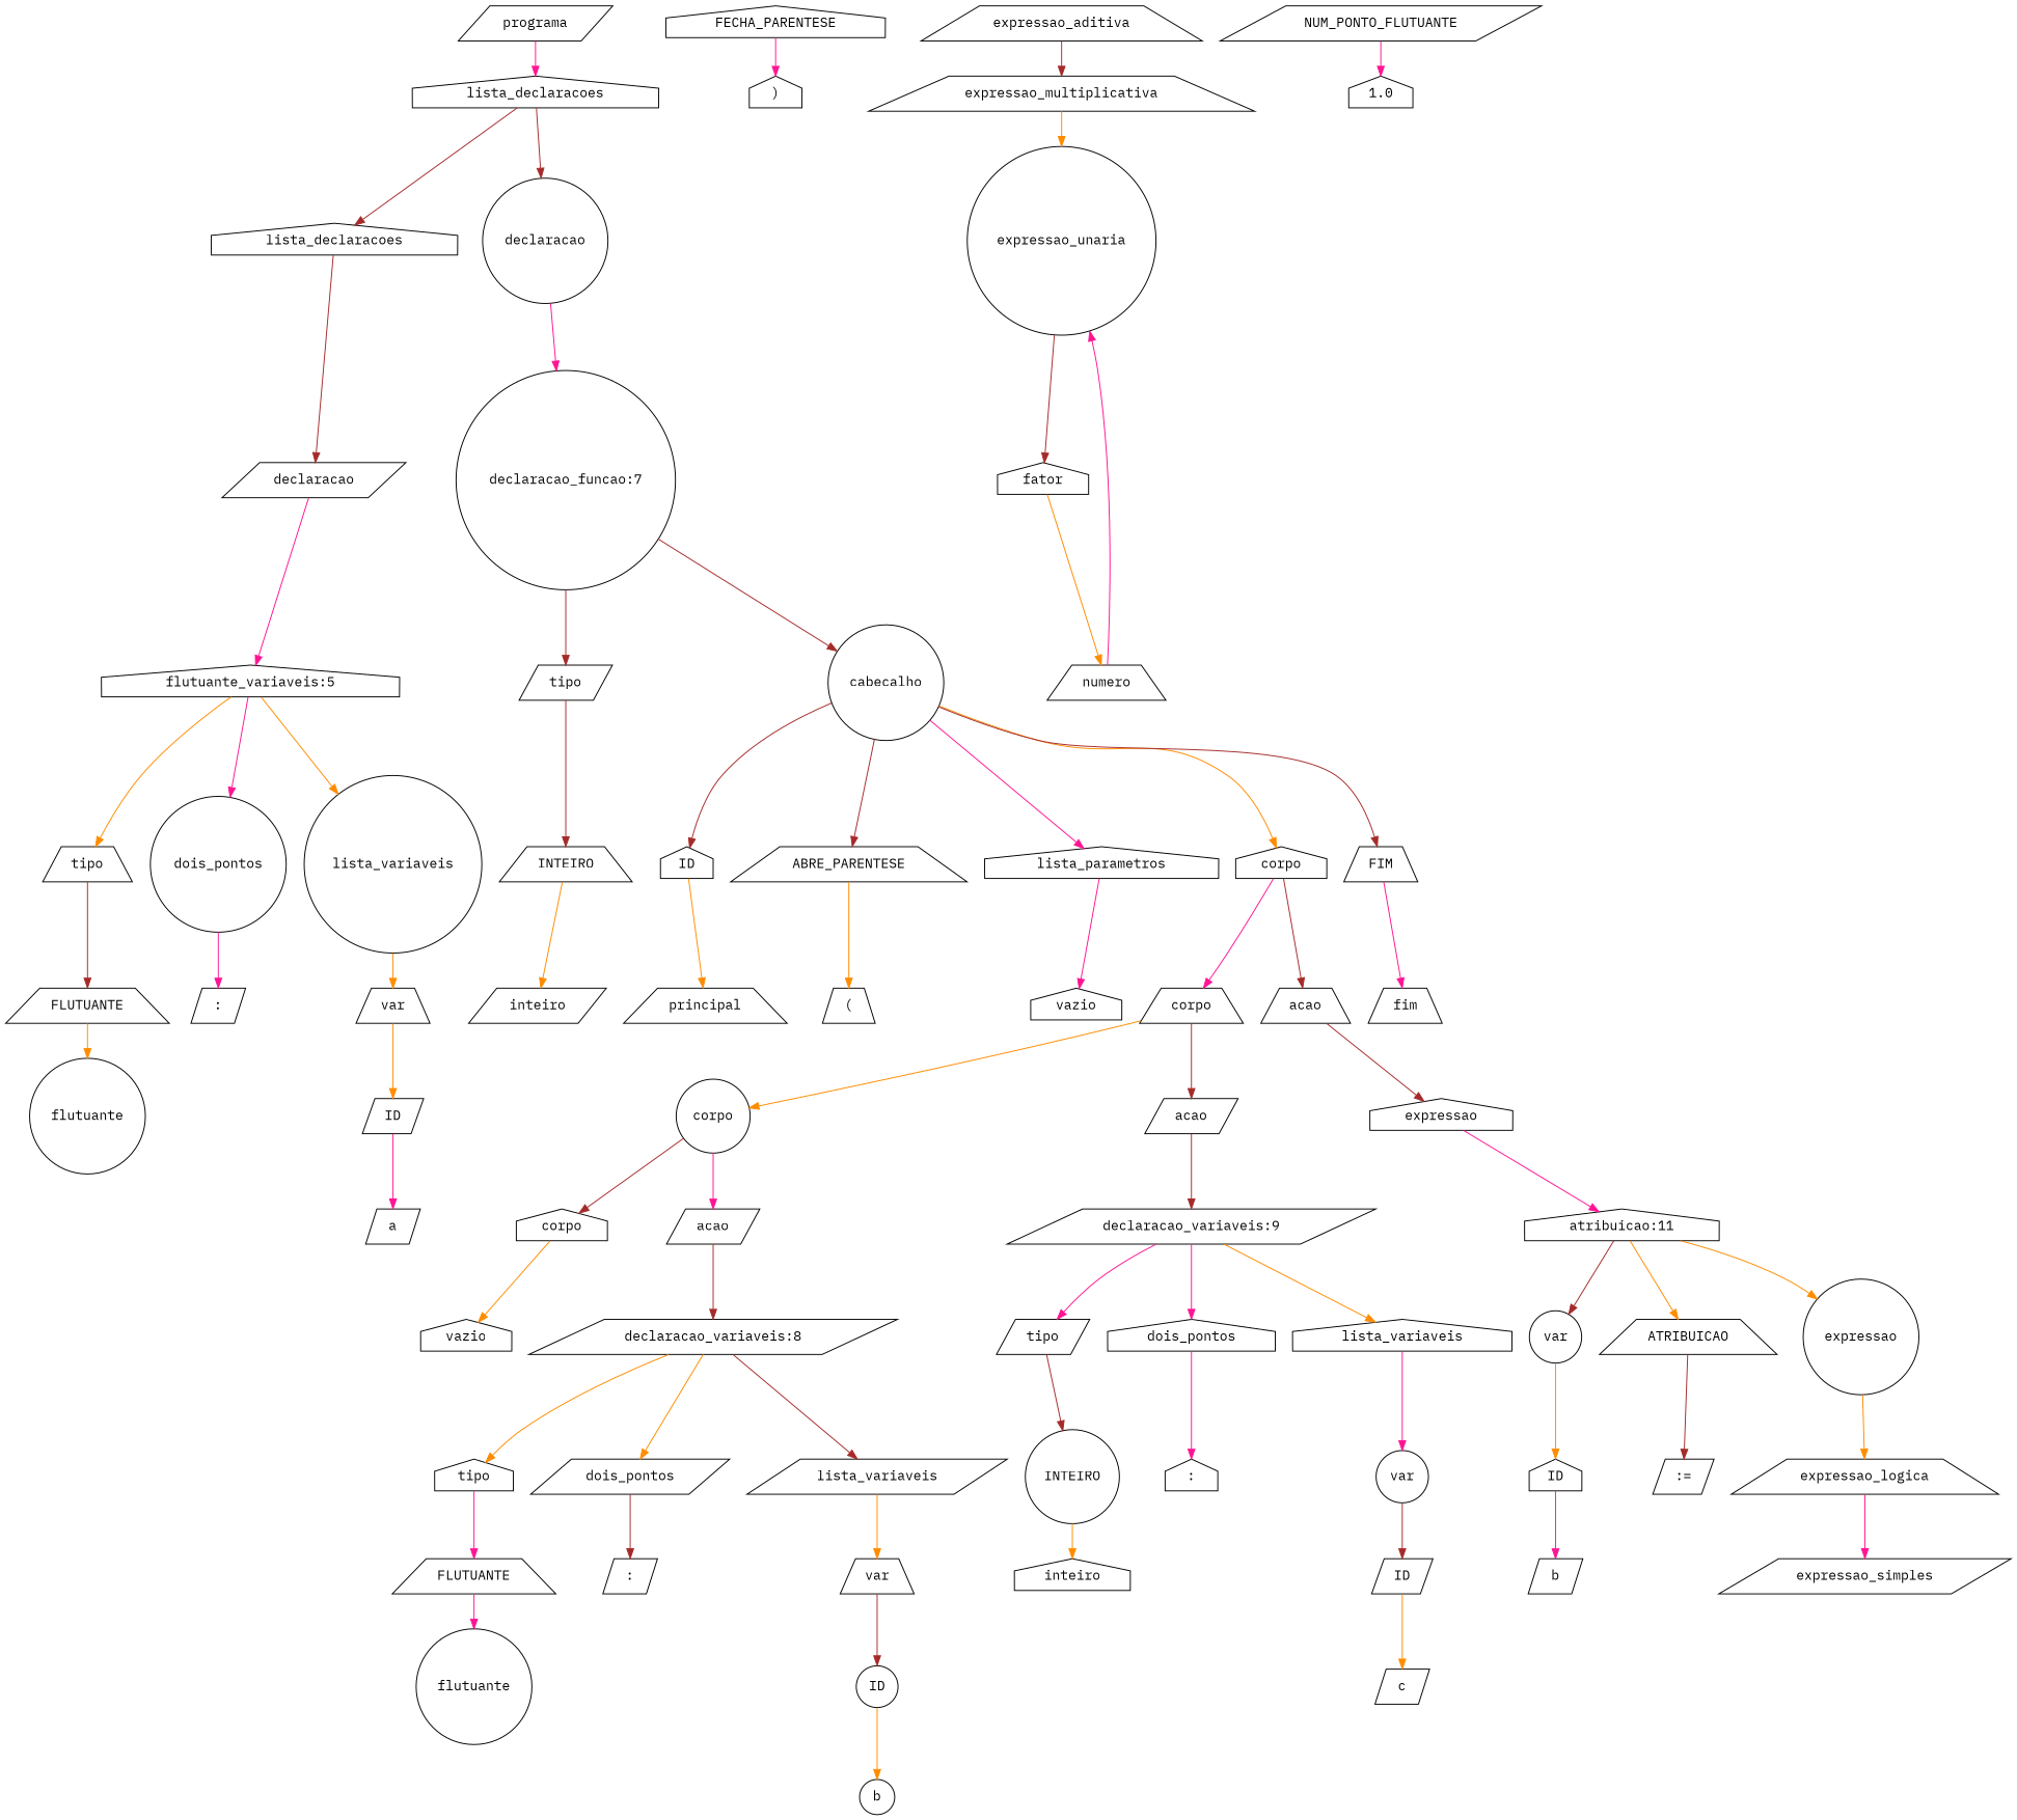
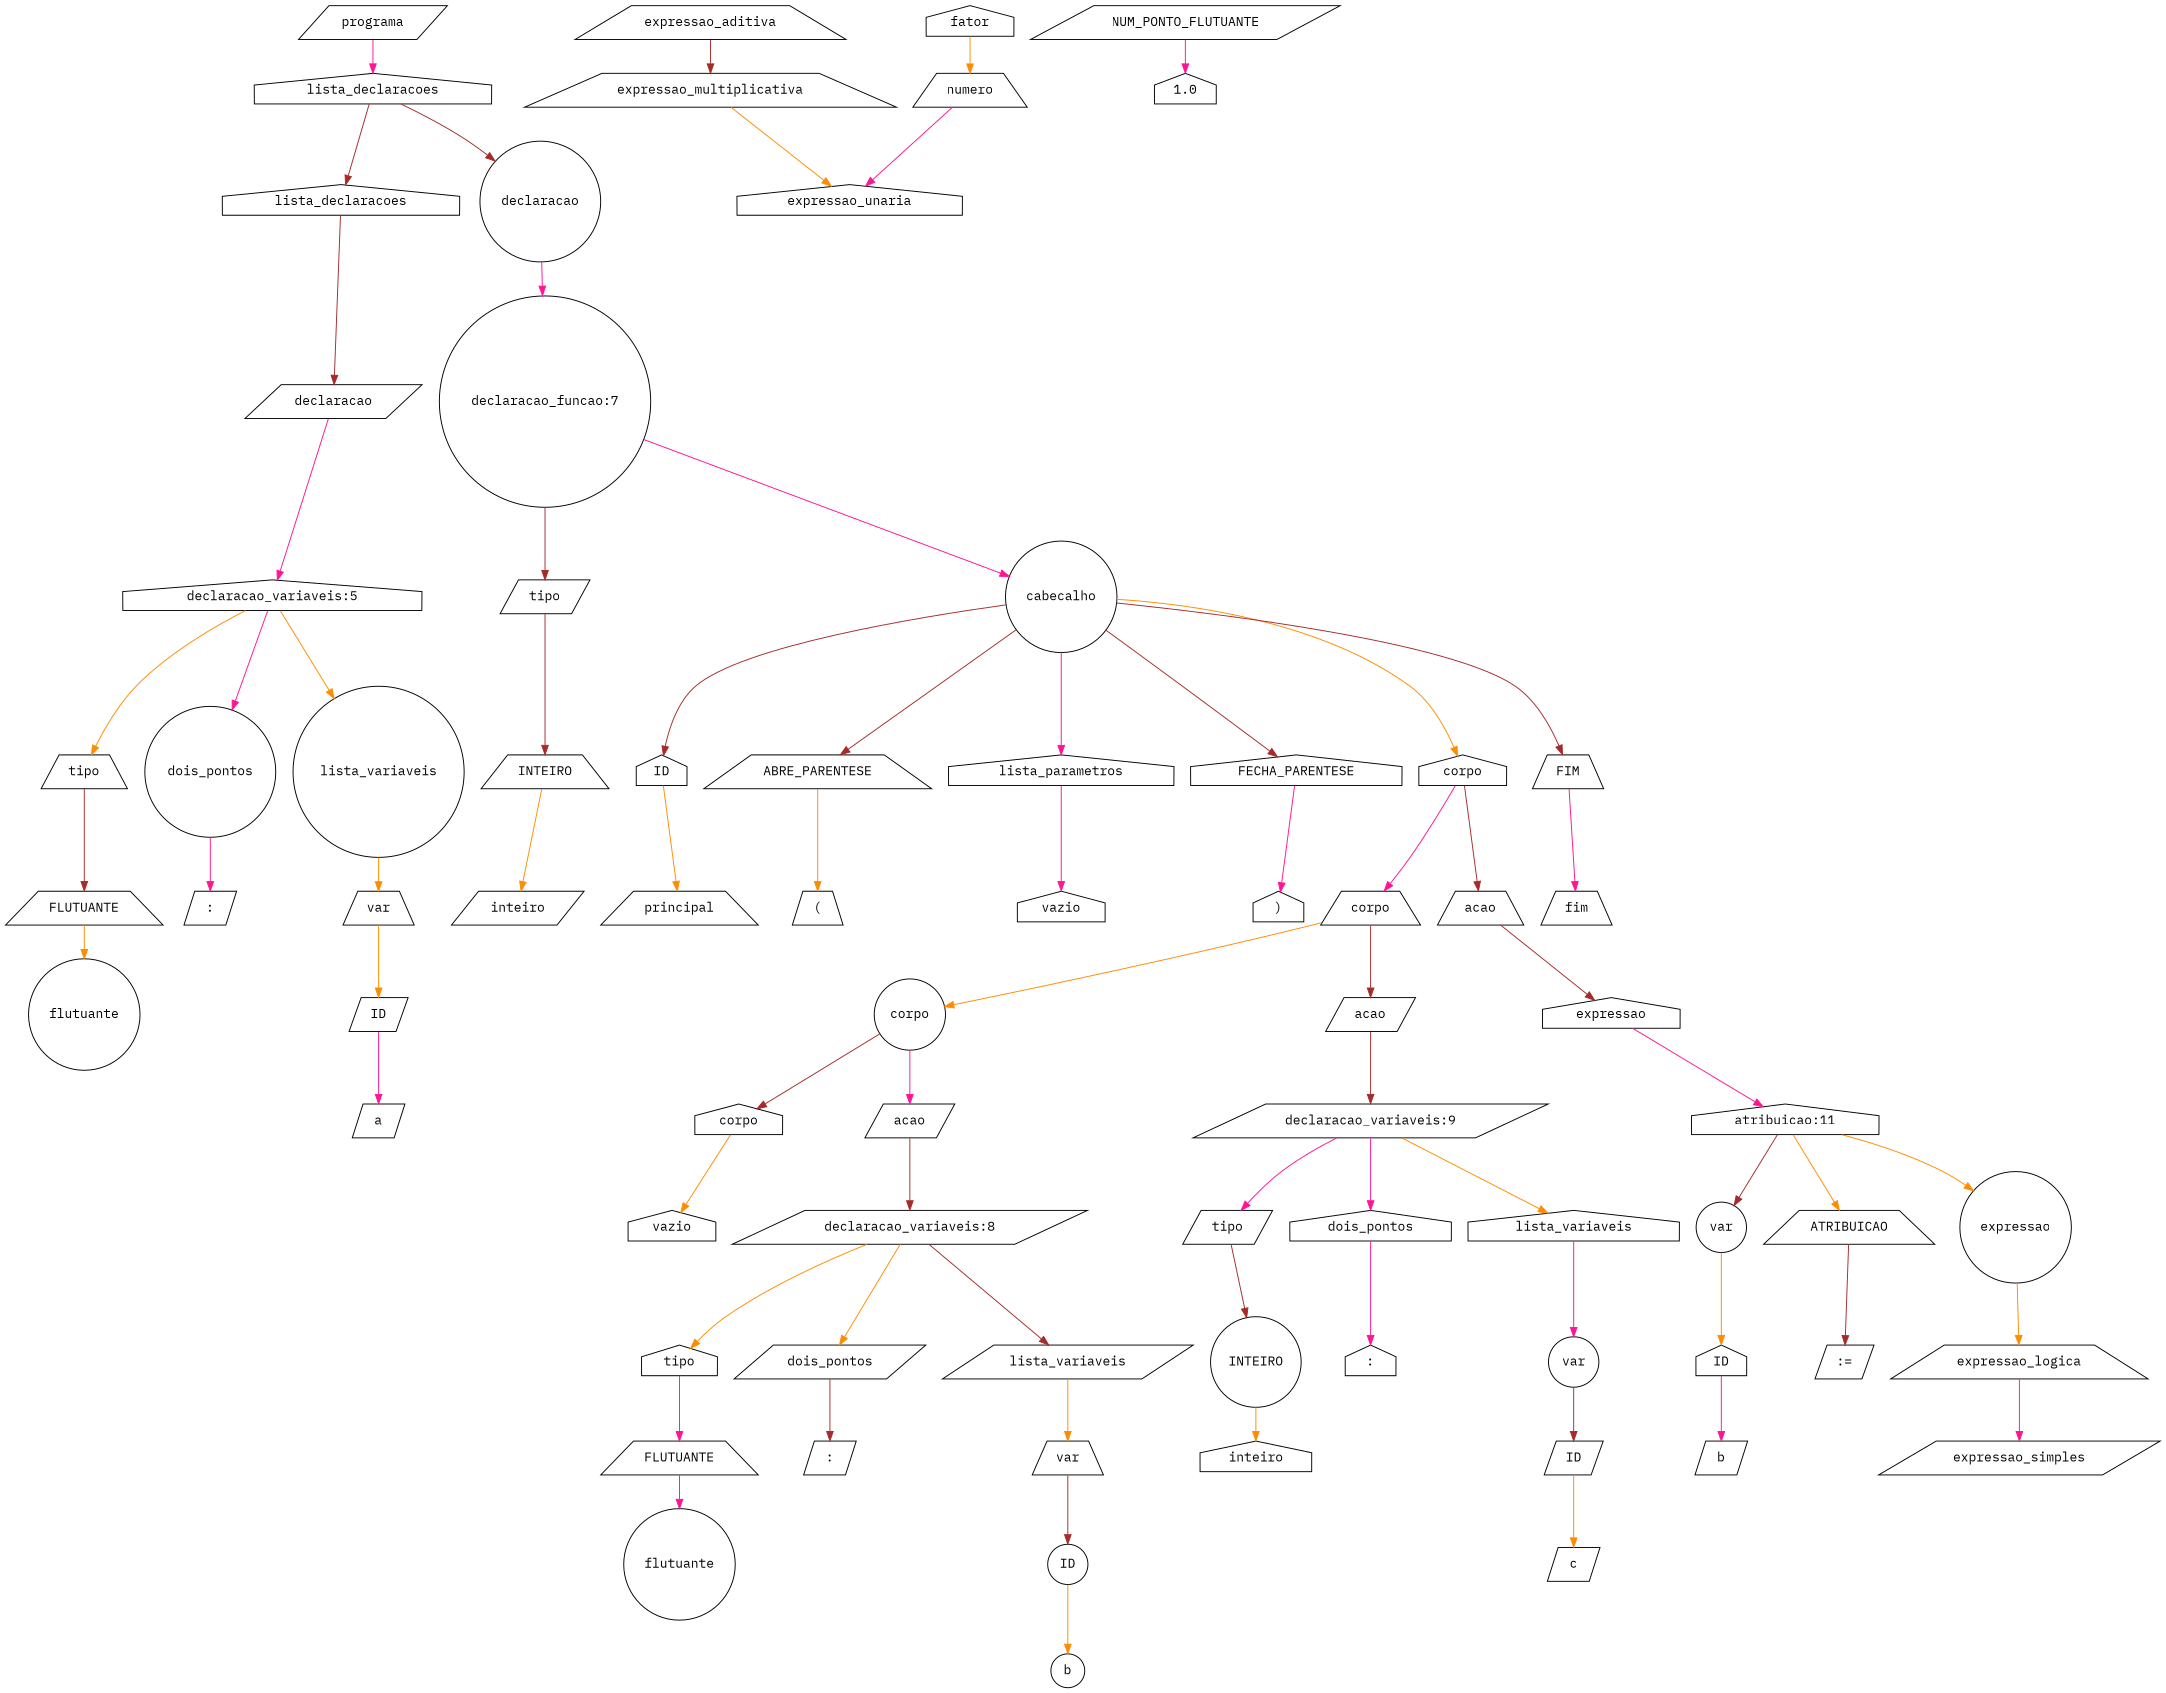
  digraph {
    fontname="IBM Plex Mono"
    node [fontname="IBM Plex Mono" shape=parallelogram]
    edge [color=brown fontname="IBM Plex Mono"]
    n1 [label=programa]
    n2 [label=lista_declaracoes shape=house]
    n3 [label=lista_declaracoes shape=house]
    n4 [label=declaracao shape=circle]
    n5 [label=declaracao]
    n6 [label="declaracao_funcao:7" shape=circle]
-   n7 [label="flutuante_variaveis:5" shape=house]
+   n7 [label="declaracao_variaveis:5" shape=house]
    n8 [label=tipo shape=trapezium]
    n9 [label=dois_pontos shape=circle]
    n10 [label=lista_variaveis shape=circle]
    n11 [label=FLUTUANTE shape=trapezium]
    n12 [label=":"]
    n13 [label=var shape=trapezium]
    n14 [label=flutuante shape=circle]
    n15 [label=ID]
    n16 [label=a]
    n17 [label=tipo]
    n18 [label=cabecalho shape=circle]
    n19 [label=INTEIRO shape=trapezium]
    n20 [label=ID shape=house]
    n21 [label=ABRE_PARENTESE shape=trapezium]
    n22 [label=lista_parametros shape=house]
    n23 [label=FECHA_PARENTESE shape=house]
    n24 [label=corpo shape=house]
    n25 [label=FIM shape=trapezium]
    n26 [label=inteiro]
    n27 [label=principal shape=trapezium]
    n28 [label="(" shape=trapezium]
    n29 [label=vazio shape=house]
    n30 [label=")" shape=house]
    n31 [label=corpo shape=trapezium]
    n32 [label=acao shape=trapezium]
    n33 [label=fim shape=trapezium]
    n34 [label=corpo shape=circle]
    n35 [label=acao]
    n36 [label=expressao shape=house]
    n37 [label=corpo shape=house]
    n38 [label=acao]
    n39 [label="declaracao_variaveis:9"]
    n40 [label=vazio shape=house]
    n41 [label="declaracao_variaveis:8"]
    n42 [label=tipo shape=house]
    n43 [label=dois_pontos]
    n44 [label=lista_variaveis]
    n45 [label=FLUTUANTE shape=trapezium]
    n46 [label=":"]
    n47 [label=var shape=trapezium]
    n48 [label=flutuante shape=circle]
    n49 [label=ID shape=circle]
    n50 [label=b shape=circle]
    n51 [label=tipo]
    n52 [label=dois_pontos shape=house]
    n53 [label=lista_variaveis shape=house]
    n54 [label=INTEIRO shape=circle]
    n55 [label=":" shape=house]
    n56 [label=var shape=circle]
    n57 [label=inteiro shape=house]
    n58 [label=ID]
    n59 [label=c]
    n60 [label="atribuicao:11" shape=house]
    n61 [label=var shape=circle]
    n62 [label=ATRIBUICAO shape=trapezium]
    n63 [label=expressao shape=circle]
    n64 [label=ID shape=house]
    n65 [label=":="]
    n66 [label=expressao_logica shape=trapezium]
    n67 [label=b]
    n68 [label=expressao_simples]
    n69 [label=expressao_aditiva shape=trapezium]
    n70 [label=expressao_multiplicativa shape=trapezium]
-   n71 [label=expressao_unaria shape=circle]
+   n71 [label=expressao_unaria shape=house]
    n72 [label=fator shape=house]
    n73 [label=numero shape=trapezium]
    n74 [label=NUM_PONTO_FLUTUANTE]
    n75 [label=1.0 shape=house]
    n1 -> n2 [color=deeppink]
    n2 -> n3
    n2 -> n4
    n3 -> n5
    n4 -> n6 [color=deeppink]
    n5 -> n7 [color=deeppink]
    n6 -> n17
-   n6 -> n18
+   n6 -> n18 [color=deeppink]
    n7 -> n8 [color=darkorange]
    n7 -> n9 [color=deeppink]
    n7 -> n10 [color=darkorange]
    n8 -> n11
    n9 -> n12 [color=deeppink]
    n10 -> n13 [color=darkorange]
    n11 -> n14 [color=darkorange]
    n13 -> n15 [color=darkorange]
    n15 -> n16 [color=deeppink]
    n17 -> n19
    n18 -> n20
    n18 -> n21
    n18 -> n22 [color=deeppink]
+   n18 -> n23
    n18 -> n24 [color=darkorange]
    n18 -> n25
    n19 -> n26 [color=darkorange]
    n20 -> n27 [color=darkorange]
    n21 -> n28 [color=darkorange]
    n22 -> n29 [color=deeppink]
    n23 -> n30 [color=deeppink]
    n24 -> n31 [color=deeppink]
    n24 -> n32
    n25 -> n33 [color=deeppink]
    n31 -> n34 [color=darkorange]
    n31 -> n35
    n32 -> n36
    n34 -> n37
    n34 -> n38 [color=deeppink]
    n35 -> n39
    n36 -> n60 [color=deeppink]
    n37 -> n40 [color=darkorange]
    n38 -> n41
    n39 -> n51 [color=deeppink]
    n39 -> n52 [color=deeppink]
    n39 -> n53 [color=darkorange]
    n41 -> n42 [color=darkorange]
    n41 -> n43 [color=darkorange]
    n41 -> n44
    n42 -> n45 [color=deeppink]
    n43 -> n46
    n44 -> n47 [color=darkorange]
    n45 -> n48 [color=deeppink]
    n47 -> n49
    n49 -> n50 [color=darkorange]
    n51 -> n54
    n52 -> n55 [color=deeppink]
    n53 -> n56 [color=deeppink]
    n54 -> n57 [color=darkorange]
    n56 -> n58
    n58 -> n59 [color=darkorange]
    n60 -> n61
    n60 -> n62 [color=darkorange]
    n60 -> n63 [color=darkorange]
    n61 -> n64 [color=darkorange]
    n62 -> n65
    n63 -> n66 [color=darkorange]
    n64 -> n67 [color=deeppink]
    n66 -> n68 [color=deeppink]
    n69 -> n70
    n70 -> n71 [color=darkorange]
-   n71 -> n72
    n72 -> n73 [color=darkorange]
    n73 -> n71 [color=deeppink]
    n74 -> n75 [color=deeppink]
  }
